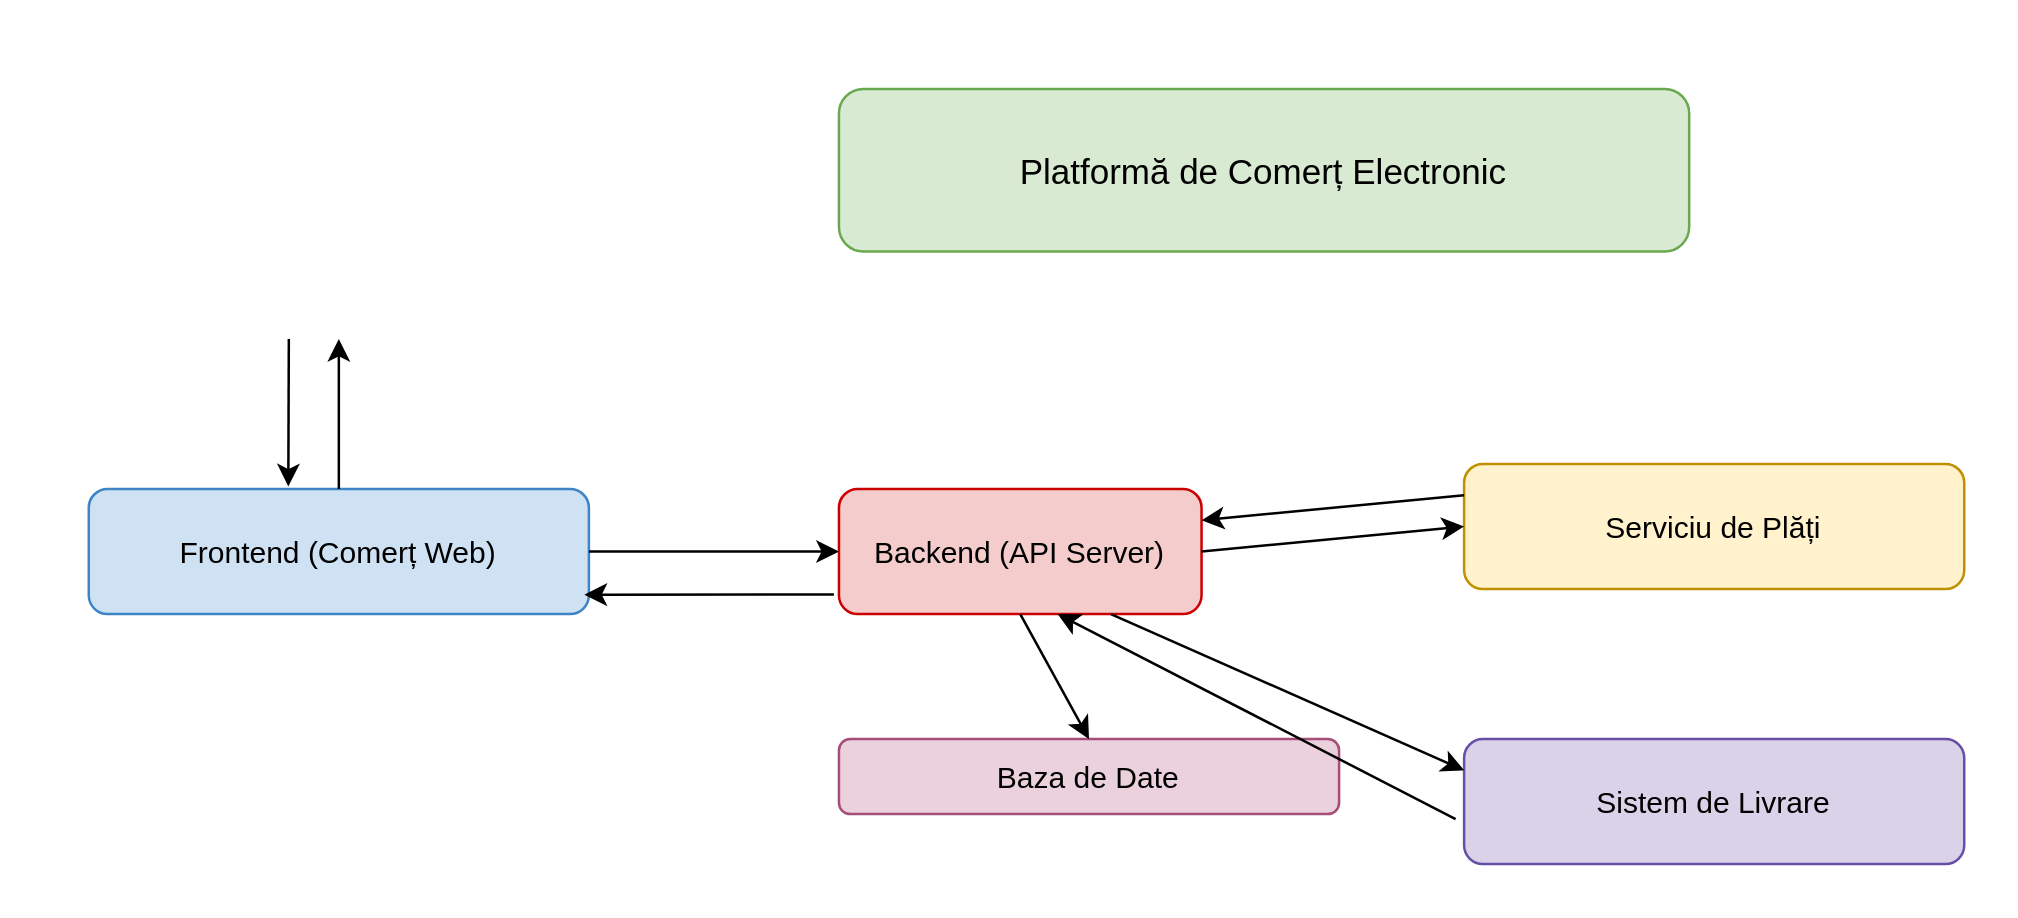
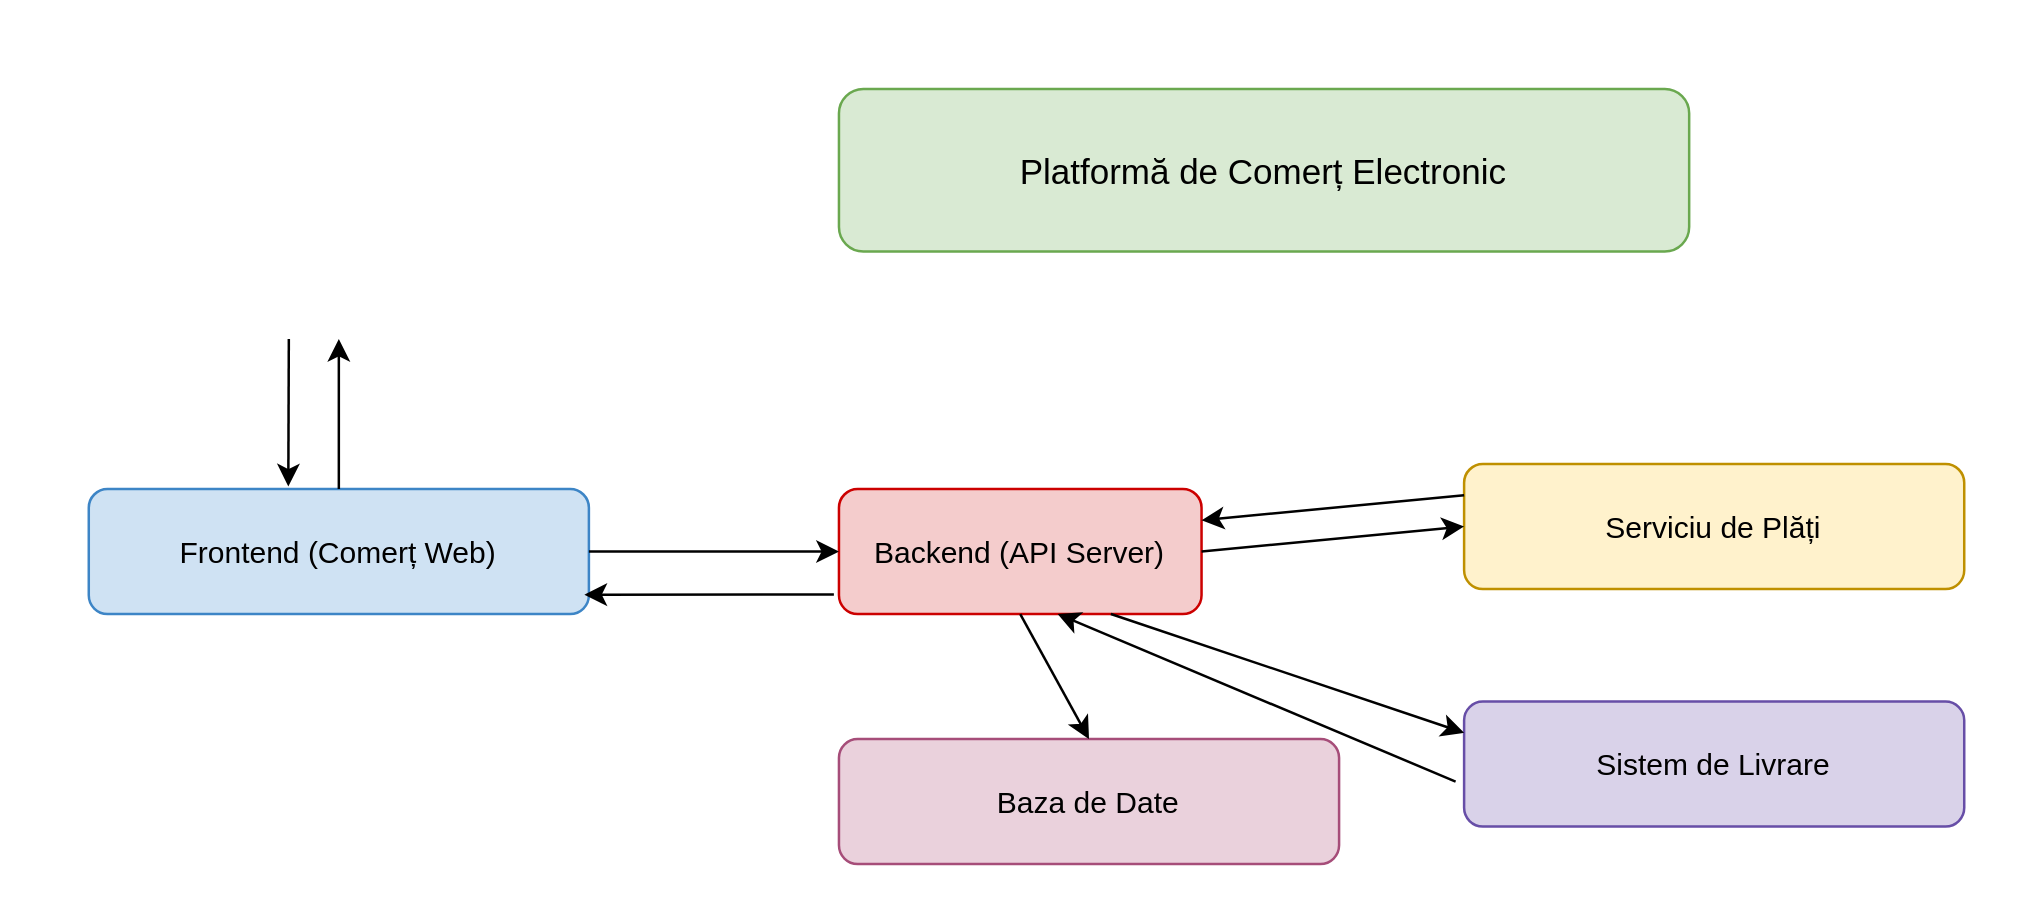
  <mxCell id="0" />
  <mxCell id="1" parent="0" />
  <mxCell id="2" value="Platformă de Comerț Electronic" style="rounded=1;fillColor=#D9EAD3;strokeColor=#6AA84F;fontSize=14;" vertex="1" parent="1"><mxGeometry x="320" y="20" width="340" height="65" as="geometry" /></mxCell>
  <mxCell id="3" value="Frontend (Comerț Web)" style="rounded=1;fillColor=#CFE2F3;strokeColor=#3D85C6;fontSize=12;" vertex="1" parent="1"><mxGeometry x="20" y="180" width="200" height="50" as="geometry" /></mxCell>
  <mxCell id="4" value="Backend (API Server)" style="rounded=1;fillColor=#F4CCCC;strokeColor=#CC0000;fontSize=12;" vertex="1" parent="1"><mxGeometry x="320" y="180" width="145" height="50" as="geometry" /></mxCell>
- <mxCell id="5" value="Baza de Date" style="rounded=1;fillColor=#EAD1DC;strokeColor=#A64D79;fontSize=12;" vertex="1" parent="1"><mxGeometry x="320" y="280" width="200" height="30" as="geometry" /></mxCell>
+ <mxCell id="5" value="Baza de Date" style="rounded=1;fillColor=#EAD1DC;strokeColor=#A64D79;fontSize=12;" vertex="1" parent="1"><mxGeometry x="320" y="280" width="200" height="50" as="geometry" /></mxCell>
  <mxCell id="6" value="Serviciu de Plăți" style="rounded=1;fillColor=#FFF2CC;strokeColor=#BF9000;fontSize=12;" vertex="1" parent="1"><mxGeometry x="570" y="170" width="200" height="50" as="geometry" /></mxCell>
- <mxCell id="7" value="Sistem de Livrare" style="rounded=1;fillColor=#D9D2E9;strokeColor=#674EA7;fontSize=12;" vertex="1" parent="1"><mxGeometry x="570" y="280" width="200" height="50" as="geometry" /></mxCell>
+ <mxCell id="7" value="Sistem de Livrare" style="rounded=1;fillColor=#D9D2E9;strokeColor=#674EA7;fontSize=12;" vertex="1" parent="1"><mxGeometry x="570" y="265" width="200" height="50" as="geometry" /></mxCell>
  <mxCell id="8" style="edgeStyle=elbowEdgeStyle;rounded=1;strokeColor=#000000;" edge="1" parent="1" source="3" target="4" />
  <mxCell id="9" style="edgeStyle=elbowEdgeStyle;rounded=1;strokeColor=#000000;" edge="1" parent="1" source="4" target="5" />
  <mxCell id="10" style="edgeStyle=elbowEdgeStyle;rounded=1;strokeColor=#000000;" edge="1" parent="1" source="4" target="6" />
  <mxCell id="11" style="edgeStyle=elbowEdgeStyle;rounded=1;strokeColor=#000000;" edge="1" parent="1" source="4" target="7" />
  <mxCell id="12" value="" style="endArrow=classic;html=1;rounded=0;exitX=1;exitY=0.5;exitDx=0;exitDy=0;entryX=0;entryY=0.5;entryDx=0;entryDy=0;" edge="1" parent="1" source="3" target="4"><mxGeometry width="50" height="50" relative="1" as="geometry"><mxPoint x="380" y="220" as="sourcePoint" /><mxPoint x="430" y="170" as="targetPoint" /><Array as="points" /></mxGeometry></mxCell>
  <mxCell id="13" value="" style="endArrow=classic;html=1;rounded=0;entryX=0.5;entryY=0;entryDx=0;entryDy=0;exitX=0.5;exitY=1;exitDx=0;exitDy=0;" edge="1" parent="1" source="4" target="5"><mxGeometry width="50" height="50" relative="1" as="geometry"><mxPoint x="380" y="220" as="sourcePoint" /><mxPoint x="430" y="170" as="targetPoint" /></mxGeometry></mxCell>
  <mxCell id="14" value="" style="endArrow=classic;html=1;rounded=0;exitX=1;exitY=0.5;exitDx=0;exitDy=0;entryX=0;entryY=0.5;entryDx=0;entryDy=0;" edge="1" parent="1" source="4" target="6"><mxGeometry width="50" height="50" relative="1" as="geometry"><mxPoint x="380" y="220" as="sourcePoint" /><mxPoint x="430" y="170" as="targetPoint" /></mxGeometry></mxCell>
  <mxCell id="15" value="" style="endArrow=classic;html=1;rounded=0;exitX=0.75;exitY=1;exitDx=0;exitDy=0;entryX=0;entryY=0.25;entryDx=0;entryDy=0;" edge="1" parent="1" source="4" target="7"><mxGeometry width="50" height="50" relative="1" as="geometry"><mxPoint x="380" y="220" as="sourcePoint" /><mxPoint x="430" y="170" as="targetPoint" /></mxGeometry></mxCell>
  <mxCell id="16" value="" style="endArrow=classic;html=1;rounded=0;exitX=0;exitY=0.25;exitDx=0;exitDy=0;entryX=1;entryY=0.25;entryDx=0;entryDy=0;" edge="1" parent="1" source="6" target="4"><mxGeometry width="50" height="50" relative="1" as="geometry"><mxPoint x="380" y="220" as="sourcePoint" /><mxPoint x="430" y="170" as="targetPoint" /></mxGeometry></mxCell>
  <mxCell id="17" value="" style="endArrow=classic;html=1;rounded=0;exitX=-0.017;exitY=0.64;exitDx=0;exitDy=0;exitPerimeter=0;entryX=0.603;entryY=1;entryDx=0;entryDy=0;entryPerimeter=0;" edge="1" parent="1" source="7" target="4"><mxGeometry width="50" height="50" relative="1" as="geometry"><mxPoint x="380" y="220" as="sourcePoint" /><mxPoint x="430" y="170" as="targetPoint" /></mxGeometry></mxCell>
  <mxCell id="18" value="" style="endArrow=classic;html=1;rounded=0;entryX=0.399;entryY=-0.02;entryDx=0;entryDy=0;entryPerimeter=0;" edge="1" parent="1" target="3"><mxGeometry width="50" height="50" relative="1" as="geometry"><mxPoint x="100" y="120" as="sourcePoint" /><mxPoint x="270" y="90" as="targetPoint" /></mxGeometry></mxCell>
  <mxCell id="19" value="" style="endArrow=classic;html=1;rounded=0;exitX=-0.014;exitY=0.844;exitDx=0;exitDy=0;exitPerimeter=0;entryX=0.991;entryY=0.845;entryDx=0;entryDy=0;entryPerimeter=0;" edge="1" parent="1" source="4" target="3"><mxGeometry width="50" height="50" relative="1" as="geometry"><mxPoint x="250" y="260" as="sourcePoint" /><mxPoint x="300" y="210" as="targetPoint" /></mxGeometry></mxCell>
  <mxCell id="20" value="" style="endArrow=classic;html=1;rounded=0;exitX=0.5;exitY=0;exitDx=0;exitDy=0;" edge="1" parent="1" source="3"><mxGeometry width="50" height="50" relative="1" as="geometry"><mxPoint x="150" y="160" as="sourcePoint" /><mxPoint x="120" y="120" as="targetPoint" /></mxGeometry></mxCell>
